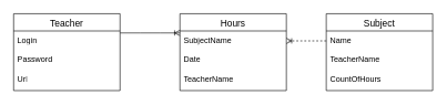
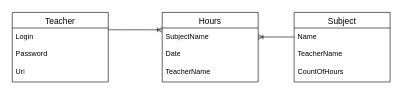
  <mxCell id="0" />
  <mxCell id="1" parent="0" />
  <mxCell id="2" value="Teacher" style="swimlane;fontStyle=0;childLayout=stackLayout;horizontal=1;startSize=26;horizontalStack=0;resizeParent=1;resizeParentMax=0;resizeLast=0;collapsible=1;marginBottom=0;align=center;fontSize=14;" vertex="1" parent="1"><mxGeometry x="20" y="20" width="160" height="116" as="geometry" /></mxCell>
  <mxCell id="3" value="Login" style="text;strokeColor=none;fillColor=none;spacingLeft=4;spacingRight=4;overflow=hidden;rotatable=0;points=[[0,0.5],[1,0.5]];portConstraint=eastwest;fontSize=12;whiteSpace=wrap;html=1;" vertex="1" parent="2"><mxGeometry y="26" width="160" height="30" as="geometry" /></mxCell>
  <mxCell id="4" value="Password" style="text;strokeColor=none;fillColor=none;spacingLeft=4;spacingRight=4;overflow=hidden;rotatable=0;points=[[0,0.5],[1,0.5]];portConstraint=eastwest;fontSize=12;whiteSpace=wrap;html=1;" vertex="1" parent="2"><mxGeometry y="56" width="160" height="30" as="geometry" /></mxCell>
  <mxCell id="5" value="Url" style="text;strokeColor=none;fillColor=none;spacingLeft=4;spacingRight=4;overflow=hidden;rotatable=0;points=[[0,0.5],[1,0.5]];portConstraint=eastwest;fontSize=12;whiteSpace=wrap;html=1;" vertex="1" parent="2"><mxGeometry y="86" width="160" height="30" as="geometry" /></mxCell>
  <mxCell id="6" value="Subject" style="swimlane;fontStyle=0;childLayout=stackLayout;horizontal=1;startSize=26;horizontalStack=0;resizeParent=1;resizeParentMax=0;resizeLast=0;collapsible=1;marginBottom=0;align=center;fontSize=14;" vertex="1" parent="1"><mxGeometry x="490" y="20" width="160" height="116" as="geometry" /></mxCell>
  <mxCell id="7" value="Name" style="text;strokeColor=none;fillColor=none;spacingLeft=4;spacingRight=4;overflow=hidden;rotatable=0;points=[[0,0.5],[1,0.5]];portConstraint=eastwest;fontSize=12;whiteSpace=wrap;html=1;" vertex="1" parent="6"><mxGeometry y="26" width="160" height="30" as="geometry" /></mxCell>
  <mxCell id="8" value="TeacherName" style="text;strokeColor=none;fillColor=none;spacingLeft=4;spacingRight=4;overflow=hidden;rotatable=0;points=[[0,0.5],[1,0.5]];portConstraint=eastwest;fontSize=12;whiteSpace=wrap;html=1;" vertex="1" parent="6"><mxGeometry y="56" width="160" height="30" as="geometry" /></mxCell>
  <mxCell id="9" value="CountOfHours" style="text;strokeColor=none;fillColor=none;spacingLeft=4;spacingRight=4;overflow=hidden;rotatable=0;points=[[0,0.5],[1,0.5]];portConstraint=eastwest;fontSize=12;whiteSpace=wrap;html=1;" vertex="1" parent="6"><mxGeometry y="86" width="160" height="30" as="geometry" /></mxCell>
  <mxCell id="10" value="Hours" style="swimlane;fontStyle=0;childLayout=stackLayout;horizontal=1;startSize=26;horizontalStack=0;resizeParent=1;resizeParentMax=0;resizeLast=0;collapsible=1;marginBottom=0;align=center;fontSize=14;" vertex="1" parent="1"><mxGeometry x="270" y="20" width="160" height="116" as="geometry" /></mxCell>
  <mxCell id="11" value="SubjectName" style="text;strokeColor=none;fillColor=none;spacingLeft=4;spacingRight=4;overflow=hidden;rotatable=0;points=[[0,0.5],[1,0.5]];portConstraint=eastwest;fontSize=12;whiteSpace=wrap;html=1;" vertex="1" parent="10"><mxGeometry y="26" width="160" height="30" as="geometry" /></mxCell>
  <mxCell id="12" value="Date" style="text;strokeColor=none;fillColor=none;spacingLeft=4;spacingRight=4;overflow=hidden;rotatable=0;points=[[0,0.5],[1,0.5]];portConstraint=eastwest;fontSize=12;whiteSpace=wrap;html=1;" vertex="1" parent="10"><mxGeometry y="56" width="160" height="30" as="geometry" /></mxCell>
  <mxCell id="13" value="TeacherName" style="text;strokeColor=none;fillColor=none;spacingLeft=4;spacingRight=4;overflow=hidden;rotatable=0;points=[[0,0.5],[1,0.5]];portConstraint=eastwest;fontSize=12;whiteSpace=wrap;html=1;" vertex="1" parent="10"><mxGeometry y="86" width="160" height="30" as="geometry" /></mxCell>
  <mxCell id="14" value="" style="edgeStyle=entityRelationEdgeStyle;fontSize=12;html=1;endArrow=ERoneToMany;rounded=0;exitX=1;exitY=0.25;exitDx=0;exitDy=0;entryX=0;entryY=0.25;entryDx=0;entryDy=0;" edge="1" parent="1" source="2" target="10"><mxGeometry width="100" height="100" relative="1" as="geometry"><mxPoint x="290" y="-40" as="sourcePoint" /><mxPoint x="390" y="-140" as="targetPoint" /></mxGeometry></mxCell>
- <mxCell id="15" value="" style="edgeStyle=entityRelationEdgeStyle;fontSize=12;html=1;endArrow=ERoneToMany;rounded=0;entryX=1;entryY=0.5;entryDx=0;entryDy=0;exitX=0;exitY=0.5;exitDx=0;exitDy=0;dashed=1;" edge="1" parent="1" source="7" target="11"><mxGeometry width="100" height="100" relative="1" as="geometry"><mxPoint x="470" y="260" as="sourcePoint" /><mxPoint x="570" y="160" as="targetPoint" /></mxGeometry></mxCell>
+ <mxCell id="15" value="" style="edgeStyle=entityRelationEdgeStyle;fontSize=12;html=1;endArrow=ERoneToMany;rounded=0;entryX=1;entryY=0.5;entryDx=0;entryDy=0;exitX=0;exitY=0.5;exitDx=0;exitDy=0;" edge="1" parent="1" source="7" target="11"><mxGeometry width="100" height="100" relative="1" as="geometry"><mxPoint x="470" y="260" as="sourcePoint" /><mxPoint x="570" y="160" as="targetPoint" /></mxGeometry></mxCell>
